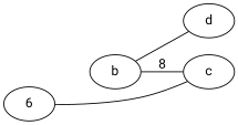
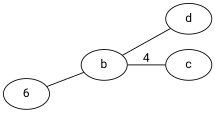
  graph {
    fontname="Roboto Mono"
    rankdir=LR
    node [fontname="Roboto Mono"]
    edge [fontname="Roboto Mono"]
    n1 [label=6 weight=4]
    b
    c
    d
-   n1 -- c
-   b -- c [label=8 weight=4]
+   n1 -- b
+   b -- c [label=4 weight=4]
    b -- d
  }
